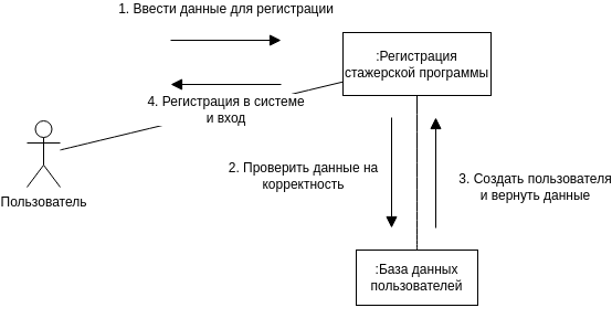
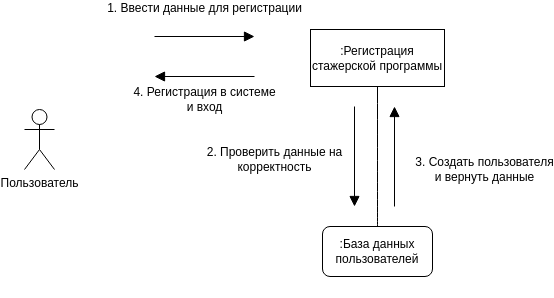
  <mxCell id="0" />
  <mxCell id="1" parent="0" />
- <mxCell id="2" style="edgeStyle=none;curved=1;rounded=0;orthogonalLoop=1;jettySize=auto;html=1;fontSize=12;startSize=8;endSize=8;endArrow=none;startFill=0;" parent="1" source="3" target="4" edge="1"><mxGeometry relative="1" as="geometry" /></mxCell>
  <mxCell id="3" value="Пользователь" style="shape=umlActor;verticalLabelPosition=bottom;verticalAlign=top;html=1;" parent="1" vertex="1"><mxGeometry x="20" y="100" width="30" height="60" as="geometry" /></mxCell>
  <mxCell id="4" value=":Регистрация стажерской программы" style="html=1;whiteSpace=wrap;" parent="1" vertex="1"><mxGeometry x="306" y="20" width="134" height="57" as="geometry" /></mxCell>
  <mxCell id="5" value="1. Ввести данные для регистрации" style="html=1;verticalAlign=bottom;endArrow=block;curved=0;rounded=0;strokeColor=default;align=center;fontFamily=Helvetica;fontSize=12;fontColor=default;labelBackgroundColor=default;edgeStyle=none;startSize=8;endSize=8;" parent="1" edge="1"><mxGeometry x="-0.004" y="19" width="80" relative="1" as="geometry"><mxPoint x="150" y="27" as="sourcePoint" /><mxPoint x="250" y="27" as="targetPoint" /><mxPoint as="offset" /></mxGeometry></mxCell>
  <mxCell id="6" value="&lt;div&gt;4. Регистрация в системе&lt;/div&gt;&lt;div&gt;и вход&lt;/div&gt;" style="html=1;verticalAlign=bottom;endArrow=block;curved=0;rounded=0;strokeColor=default;align=center;fontFamily=Helvetica;fontSize=12;fontColor=default;labelBackgroundColor=default;edgeStyle=none;startSize=8;endSize=8;" parent="1" edge="1"><mxGeometry y="40" width="80" relative="1" as="geometry"><mxPoint x="250" y="67" as="sourcePoint" /><mxPoint x="150" y="67" as="targetPoint" /><mxPoint as="offset" /></mxGeometry></mxCell>
- <mxCell id="7" value=":База данных пользователей" style="html=1;whiteSpace=wrap;" parent="1" vertex="1"><mxGeometry x="318" y="217" width="110" height="50" as="geometry" /></mxCell>
+ <mxCell id="7" value=":База данных пользователей" style="html=1;whiteSpace=wrap;rounded=1;" parent="1" vertex="1"><mxGeometry x="318" y="217" width="110" height="50" as="geometry" /></mxCell>
  <mxCell id="8" style="edgeStyle=none;curved=1;rounded=0;orthogonalLoop=1;jettySize=auto;html=1;fontSize=12;startSize=8;endSize=8;endArrow=none;startFill=0;" parent="1" source="7" target="4" edge="1"><mxGeometry relative="1" as="geometry"><mxPoint x="80" y="60" as="sourcePoint" /><mxPoint x="316" y="59" as="targetPoint" /></mxGeometry></mxCell>
  <mxCell id="9" value="2. Проверить данные на&lt;div&gt;корректность&lt;/div&gt;" style="html=1;verticalAlign=bottom;endArrow=block;curved=0;rounded=0;strokeColor=default;align=center;fontFamily=Helvetica;fontSize=12;fontColor=default;labelBackgroundColor=default;edgeStyle=none;startSize=8;endSize=8;" parent="1" edge="1"><mxGeometry x="0.4" y="-80" width="80" relative="1" as="geometry"><mxPoint x="350" y="97" as="sourcePoint" /><mxPoint x="350" y="197" as="targetPoint" /><mxPoint as="offset" /></mxGeometry></mxCell>
  <mxCell id="10" value="3. Создать пользователя&lt;div&gt;и вернуть данные&lt;/div&gt;" style="html=1;verticalAlign=bottom;endArrow=block;curved=0;rounded=0;strokeColor=default;align=center;fontFamily=Helvetica;fontSize=12;fontColor=default;labelBackgroundColor=default;edgeStyle=none;startSize=8;endSize=8;" parent="1" edge="1"><mxGeometry x="-0.6" y="-90" width="80" relative="1" as="geometry"><mxPoint x="390" y="197" as="sourcePoint" /><mxPoint x="390" y="97" as="targetPoint" /><mxPoint as="offset" /></mxGeometry></mxCell>
